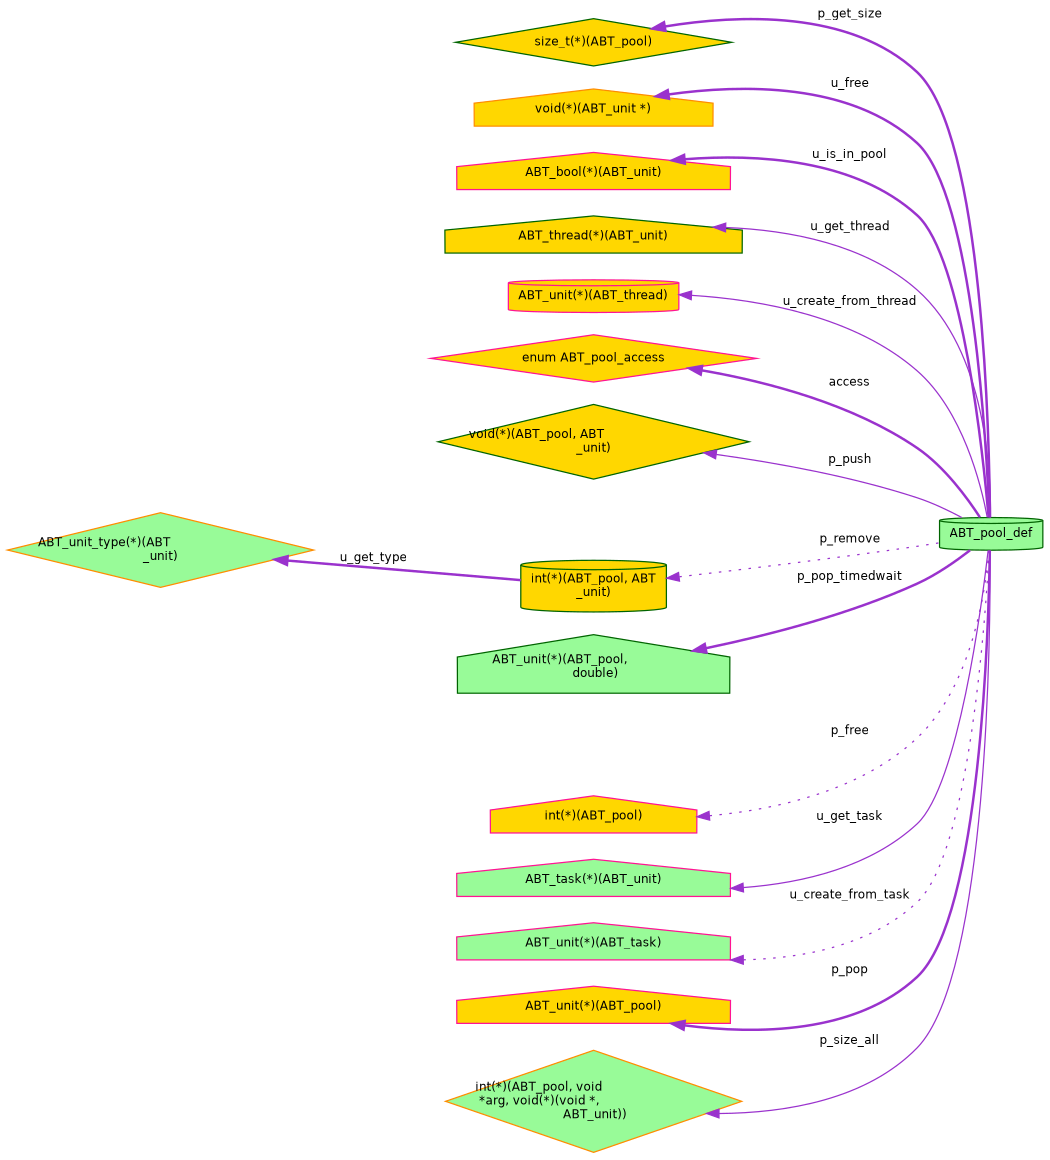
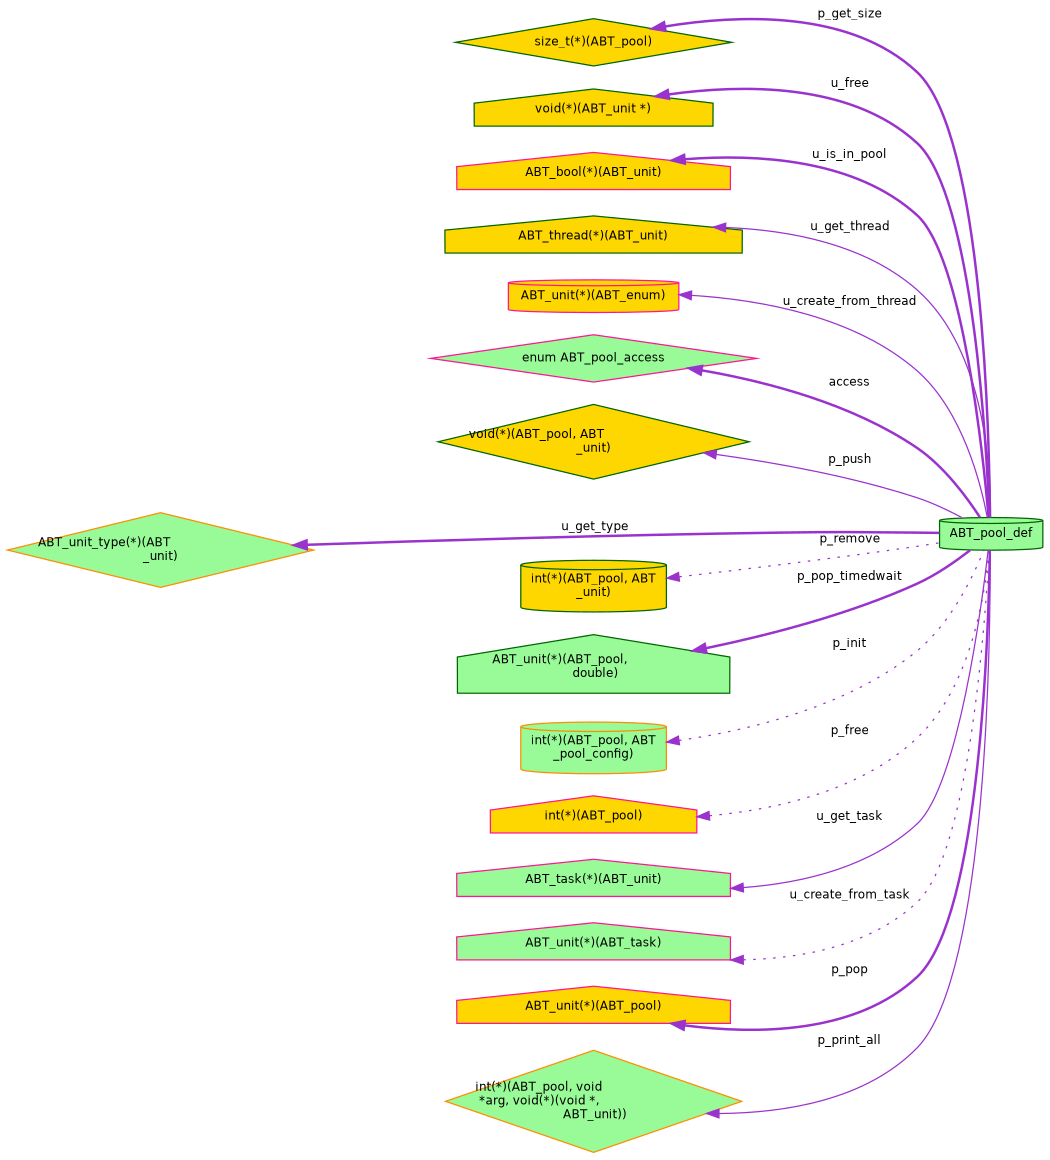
  digraph {
    rankdir=LR
    node [color=darkgreen fillcolor=gold fontname=Helvetica fontsize=10 shape=house style=filled]
    edge [color=darkorchid3 dir=back fontname=Helvetica fontsize=10 labelfontname=Helvetica labelfontsize=10 style=bold]
    n1 [fillcolor=palegreen fontcolor=black height=0.2 label=ABT_pool_def shape=cylinder width=0.4]
    n2 [height=0.2 label="size_t(*)(ABT_pool)" shape=diamond width=0.4]
-   n3 [color=darkorange height=0.2 label="void(*)(ABT_unit *)" width=0.4]
+   n3 [height=0.2 label="void(*)(ABT_unit *)" width=0.4]
    n4 [color=deeppink height=0.2 label="ABT_bool(*)(ABT_unit)" width=0.4]
    n5 [height=0.2 label="ABT_thread(*)(ABT_unit)" width=0.4]
-   n6 [color=deeppink height=0.2 label="ABT_unit(*)(ABT_thread)" shape=cylinder width=0.4]
-   n7 [color=deeppink height=0.2 label="enum ABT_pool_access" shape=diamond width=0.4]
+   n6 [color=deeppink height=0.2 label="ABT_unit(*)(ABT_enum)" shape=cylinder width=0.4]
+   n7 [color=deeppink fillcolor=palegreen height=0.2 label="enum ABT_pool_access" shape=diamond width=0.4]
    n8 [height=0.2 label="void(*)(ABT_pool, ABT\l_unit)" shape=diamond width=0.4]
    n9 [height=0.2 label="int(*)(ABT_pool, ABT\l_unit)" shape=cylinder width=0.4]
    n10 [color=darkorange fillcolor=palegreen height=0.2 label="ABT_unit_type(*)(ABT\l_unit)" shape=diamond width=0.4]
    n11 [fillcolor=palegreen height=0.2 label="ABT_unit(*)(ABT_pool,\l double)" width=0.4]
+   n12 [color=darkorange fillcolor=palegreen height=0.2 label="int(*)(ABT_pool, ABT\l_pool_config)" shape=cylinder width=0.4]
    n13 [color=deeppink height=0.2 label="int(*)(ABT_pool)" width=0.4]
    n14 [color=deeppink fillcolor=palegreen height=0.2 label="ABT_task(*)(ABT_unit)" width=0.4]
    n15 [color=deeppink fillcolor=palegreen height=0.2 label="ABT_unit(*)(ABT_task)" width=0.4]
    n16 [color=deeppink height=0.2 label="ABT_unit(*)(ABT_pool)" width=0.4]
    n17 [color=darkorange fillcolor=palegreen height=0.2 label="int(*)(ABT_pool, void\l *arg, void(*)(void *,\l ABT_unit))" shape=diamond width=0.4]
    n2 -> n1 [label=" p_get_size"]
    n3 -> n1 [label=" u_free"]
    n4 -> n1 [label=" u_is_in_pool"]
    n5 -> n1 [label=" u_get_thread" style=solid]
    n6 -> n1 [label=" u_create_from_thread" style=solid]
    n7 -> n1 [label=" access"]
    n8 -> n1 [label=" p_push" style=solid]
    n9 -> n1 [label=" p_remove" style=dotted]
-   n10 -> n9 [label=" u_get_type"]
+   n10 -> n1 [label=" u_get_type"]
    n11 -> n1 [label=" p_pop_timedwait"]
+   n12 -> n1 [label=" p_init" style=dotted]
    n13 -> n1 [label=" p_free" style=dotted]
    n14 -> n1 [label=" u_get_task" style=solid]
    n15 -> n1 [label=" u_create_from_task" style=dotted]
    n16 -> n1 [label=" p_pop"]
-   n17 -> n1 [label=" p_size_all" style=solid]
+   n17 -> n1 [label=" p_print_all" style=solid]
  }
